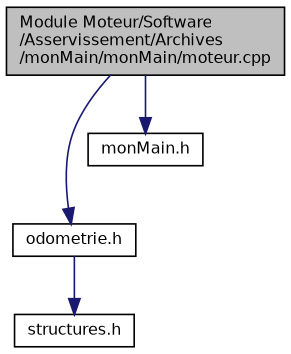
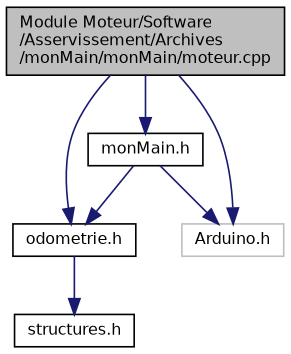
  digraph {
    node [color=black fillcolor=white fontname=Helvetica fontsize=10 shape=record style=filled]
    edge [color=midnightblue fontname=Helvetica fontsize=10 labelfontname=Helvetica labelfontsize=10 style=solid]
    n1 [fillcolor=grey75 fontcolor=black height=0.2 label="Module Moteur/Software\l/Asservissement/Archives\l/monMain/monMain/moteur.cpp" width=0.4]
    n2 [height=0.2 label="odometrie.h" width=0.4]
+   n3 [color=grey75 height=0.2 label="Arduino.h" width=0.4]
    n4 [height=0.2 label="monMain.h" width=0.4]
    n5 [height=0.2 label="structures.h" width=0.4]
    n1 -> n2
+   n1 -> n3
    n1 -> n4
    n2 -> n5
+   n4 -> n2
+   n4 -> n3
  }
